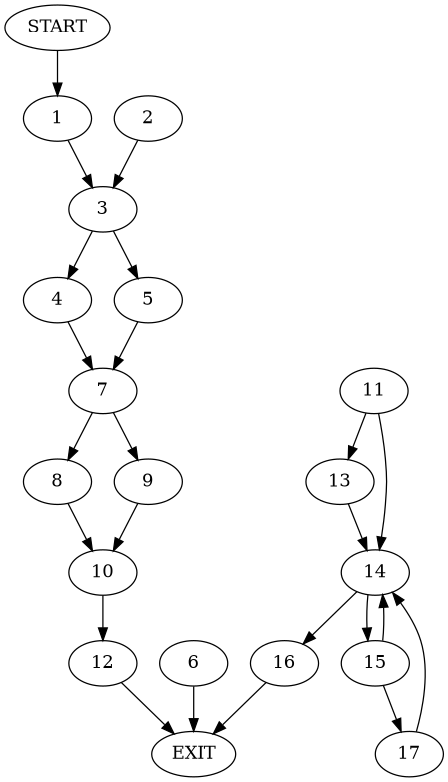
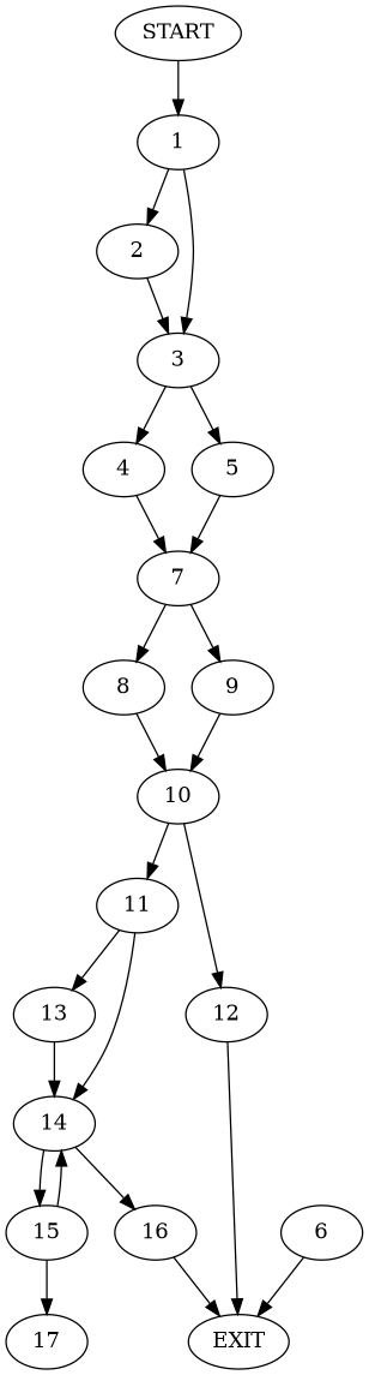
  digraph {
    n1 [label=START]
    1
    2
    3
    n5 [label=EXIT]
    4
    5
    6
    7
    8
    9
    10
    11
    12
    13
    14
    15
    16
    17
    n1 -> 1
+   1 -> 2
    1 -> 3
    2 -> 3
    3 -> 4
    3 -> 5
    4 -> 7
    5 -> 7
    6 -> n5
    7 -> 8
    7 -> 9
    8 -> 10
    9 -> 10
+   10 -> 11
    10 -> 12
    11 -> 13
    11 -> 14
    12 -> n5
    13 -> 14
    14 -> 15
    14 -> 16
    15 -> 14
    15 -> 17
    16 -> n5
-   17 -> 14
  }
